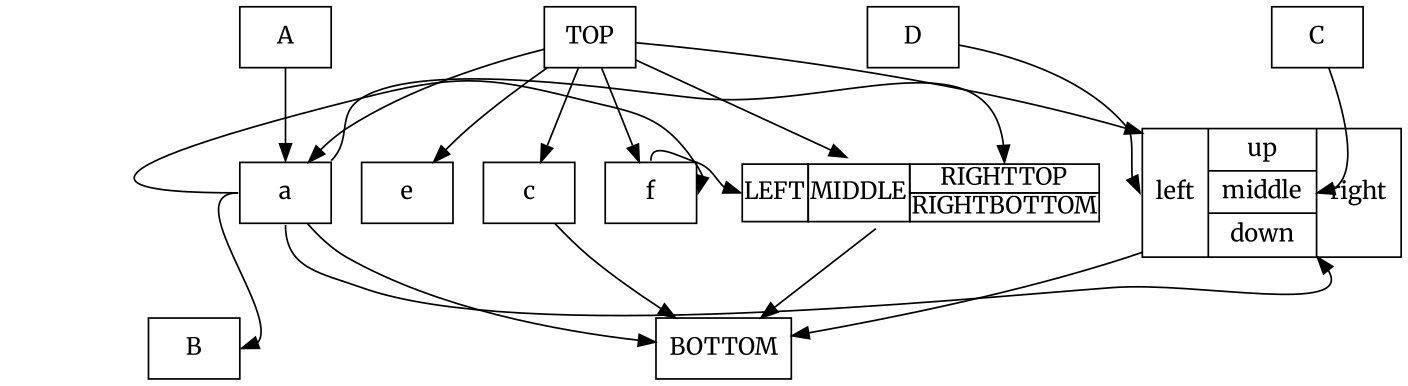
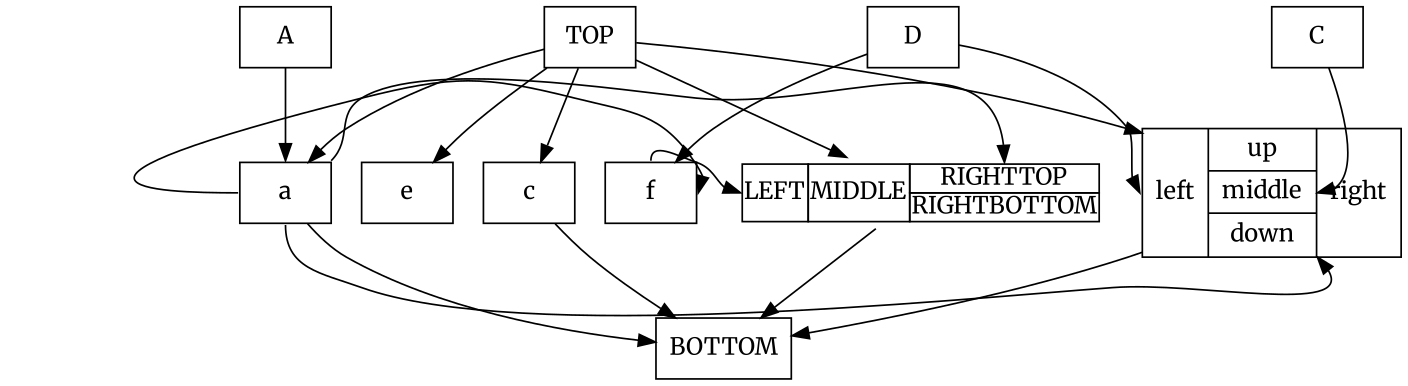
  digraph {
    fontname=Merriweather
    node [fontname=Merriweather shape=box]
    edge [fontname=Merriweather]
    a [height=0.50 width=0.75]
    n2 [height=1.04 label="<left>left |{<up>up | <middle>middle | <down>down } | right" shape=record width=1.83]
    c [height=0.50 width=0.75]
    n4 [height=0.56 label=<<TABLE BORDER="0" CELLPADDING="0" CELLSPACING="0" CELLBORDER="1">     <TR>     <TD PORT="htmlleft">LEFT</TD>     <TD>MIDDLE</TD>     <TD BORDER="0">       <TABLE PORT="inner" BORDER="0" CELLPADDING="0" CELLSPACING="0" CELLBORDER="1">         <TR><TD>RIGHTTOP</TD></TR>         <TR><TD>RIGHTBOTTOM</TD></TR>       </TABLE>     </TD>     </TR>   </TABLE>> shape=none width=2.97]
    e [height=0.50 width=0.75]
    f [height=0.50 width=0.75]
    BOTTOM [height=0.50 width=1.06]
-   B [height=0.50 width=0.75]
    TOP [height=0.50 width=0.75]
    A [height=0.50 width=0.75]
    D [height=0.50 width=0.75]
    C [height=0.50 width=0.75]
    subgraph sub_1 {
      rank=same
      a
      n2
      c
      n4
      e
      f
    }
    a -> n2 [headport="down:se" tailport=s]
    a -> n4 [headport="inner:n" tailport=ne]
    a -> f [headport=e tailport=w]
    a -> BOTTOM
-   a -> B [headport=e tailport=w]
    n2 -> BOTTOM
    c -> BOTTOM
    n4 -> BOTTOM
    f -> n4 [headport=htmlleft tailport=n]
    TOP -> a
    TOP -> n2
    TOP -> c
    TOP -> n4
    TOP -> e
-   TOP -> f
+   D -> f
    A -> a [headport=n tailport=s]
    D -> n2 [headport=left]
    C -> n2 [headport="middle:e"]
  }
